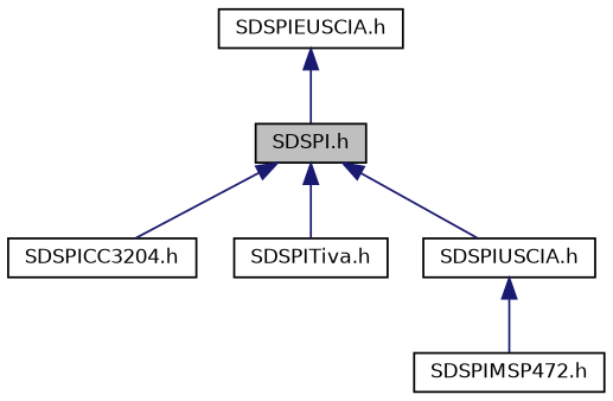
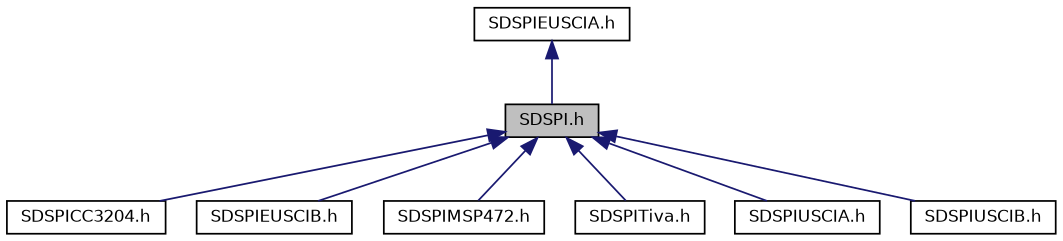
  digraph {
    node [color=black fillcolor=white fontname=Helvetica fontsize=10 shape=record style=filled]
    edge [color=midnightblue dir=back fontname=Helvetica fontsize=10 labelfontname=Helvetica labelfontsize=10 style=solid]
    n1 [fillcolor=grey75 fontcolor=black height=0.2 label="SDSPI.h" width=0.4]
    n2 [height=0.2 label="SDSPICC3204.h" width=0.4]
+   n3 [height=0.2 label="SDSPIEUSCIB.h" width=0.4]
    n4 [height=0.2 label="SDSPIMSP472.h" width=0.4]
    n5 [height=0.2 label="SDSPITiva.h" width=0.4]
    n6 [height=0.2 label="SDSPIUSCIA.h" width=0.4]
+   n7 [height=0.2 label="SDSPIUSCIB.h" width=0.4]
    n8 [height=0.2 label="SDSPIEUSCIA.h" width=0.4]
    n1 -> n2
-   n6 -> n4
+   n1 -> n3
+   n1 -> n4
    n1 -> n5
    n1 -> n6
+   n1 -> n7
    n8 -> n1
  }
